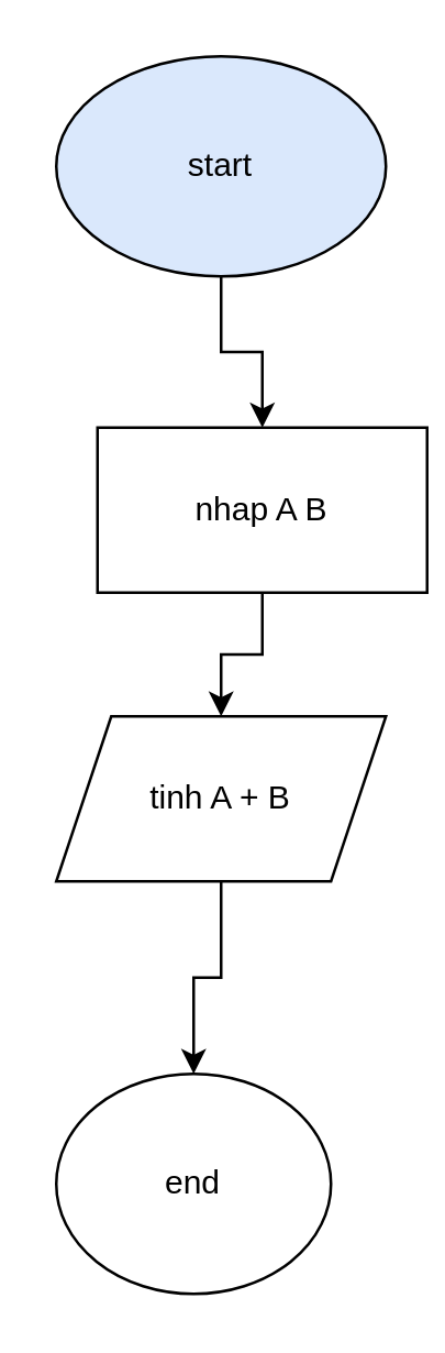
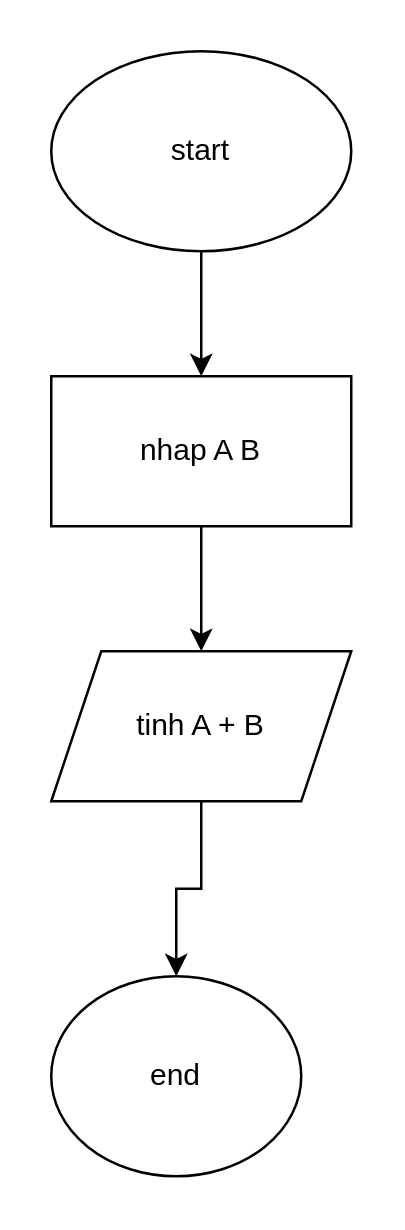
  <mxCell id="0" />
  <mxCell id="1" parent="0" />
  <mxCell id="2" value="" style="edgeStyle=orthogonalEdgeStyle;rounded=0;orthogonalLoop=1;jettySize=auto;html=1;" edge="1" parent="1" source="3" target="5"><mxGeometry relative="1" as="geometry" /></mxCell>
- <mxCell id="3" value="start" style="ellipse;whiteSpace=wrap;html=1;fillColor=#dae8fc;" vertex="1" parent="1"><mxGeometry x="20" y="20" width="120" height="80" as="geometry" /></mxCell>
+ <mxCell id="3" value="start" style="ellipse;whiteSpace=wrap;html=1;" vertex="1" parent="1"><mxGeometry x="20" y="20" width="120" height="80" as="geometry" /></mxCell>
  <mxCell id="4" value="" style="edgeStyle=orthogonalEdgeStyle;rounded=0;orthogonalLoop=1;jettySize=auto;html=1;" edge="1" parent="1" source="5" target="7"><mxGeometry relative="1" as="geometry" /></mxCell>
- <mxCell id="5" value="nhap A B" style="whiteSpace=wrap;html=1;" vertex="1" parent="1"><mxGeometry x="35" y="155" width="120" height="60" as="geometry" /></mxCell>
+ <mxCell id="5" value="nhap A B" style="whiteSpace=wrap;html=1;" vertex="1" parent="1"><mxGeometry x="20" y="150" width="120" height="60" as="geometry" /></mxCell>
  <mxCell id="6" value="" style="edgeStyle=orthogonalEdgeStyle;rounded=0;orthogonalLoop=1;jettySize=auto;html=1;" edge="1" parent="1" source="7" target="8"><mxGeometry relative="1" as="geometry" /></mxCell>
  <mxCell id="7" value="tinh A + B" style="shape=parallelogram;perimeter=parallelogramPerimeter;whiteSpace=wrap;html=1;fixedSize=1;" vertex="1" parent="1"><mxGeometry x="20" y="260" width="120" height="60" as="geometry" /></mxCell>
  <mxCell id="8" value="end" style="ellipse;whiteSpace=wrap;html=1;" vertex="1" parent="1"><mxGeometry x="20" y="390" width="100" height="80" as="geometry" /></mxCell>
